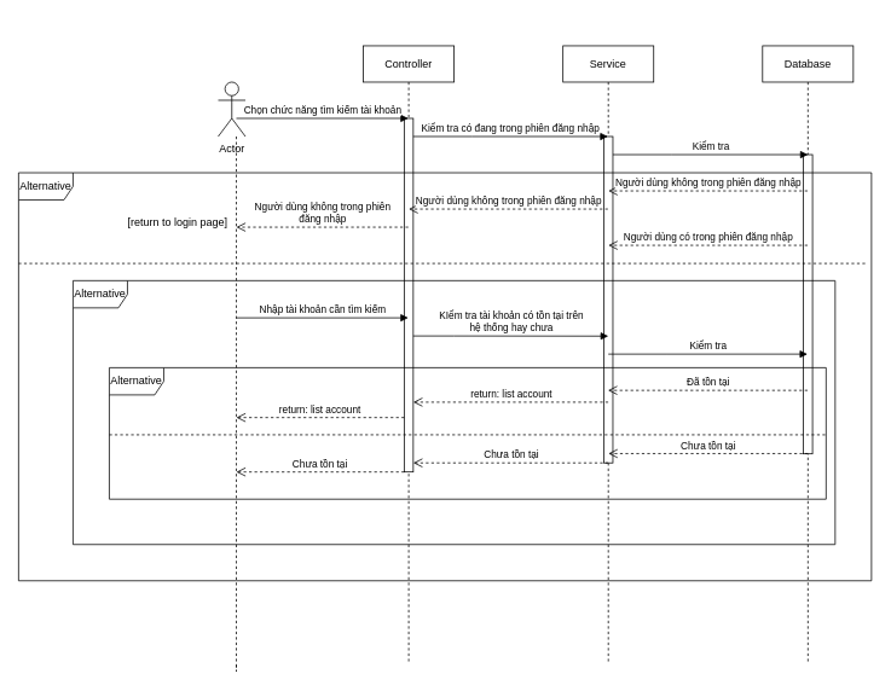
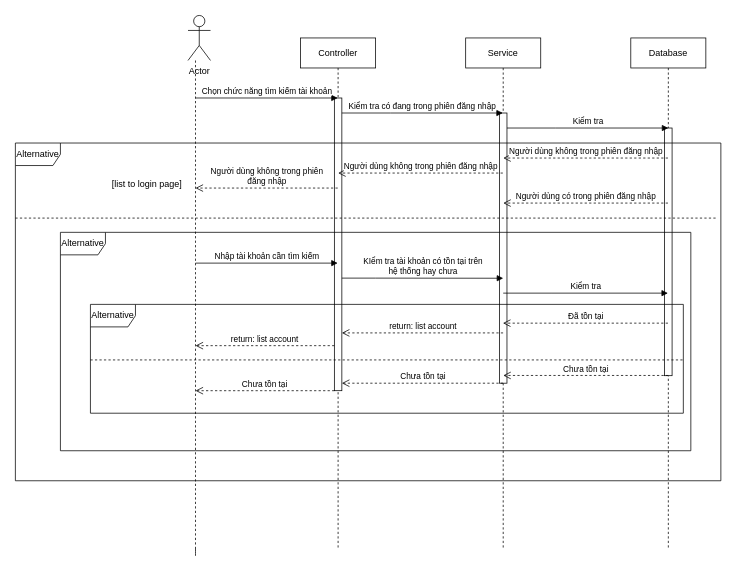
  <mxCell id="0" />
  <mxCell id="1" parent="0" />
  <mxCell id="2" value="Controller" style="shape=umlLifeline;perimeter=lifelinePerimeter;whiteSpace=wrap;html=1;container=1;dropTarget=0;collapsible=0;recursiveResize=0;outlineConnect=0;portConstraint=eastwest;newEdgeStyle={&quot;curved&quot;:0,&quot;rounded&quot;:0};" parent="1" vertex="1"><mxGeometry x="400" y="50" width="100" height="680" as="geometry" /></mxCell>
  <mxCell id="3" value="" style="html=1;points=[[0,0,0,0,5],[0,1,0,0,-5],[1,0,0,0,5],[1,1,0,0,-5]];perimeter=orthogonalPerimeter;outlineConnect=0;targetShapes=umlLifeline;portConstraint=eastwest;newEdgeStyle={&quot;curved&quot;:0,&quot;rounded&quot;:0};" parent="2" vertex="1"><mxGeometry x="45" y="80" width="10" height="390" as="geometry" /></mxCell>
  <mxCell id="4" style="edgeStyle=orthogonalEdgeStyle;rounded=0;orthogonalLoop=1;jettySize=auto;html=1;dashed=1;endArrow=none;startFill=0;" parent="1" source="5" edge="1"><mxGeometry relative="1" as="geometry"><mxPoint x="260" y="730" as="targetPoint" /><Array as="points"><mxPoint x="260" y="740" /><mxPoint x="260" y="740" /></Array></mxGeometry></mxCell>
- <mxCell id="5" value="Actor" style="shape=umlActor;verticalLabelPosition=bottom;verticalAlign=top;html=1;" parent="1" vertex="1"><mxGeometry x="240" y="90" width="30" height="60" as="geometry" /></mxCell>
+ <mxCell id="5" value="Actor" style="shape=umlActor;verticalLabelPosition=bottom;verticalAlign=top;html=1;" parent="1" vertex="1"><mxGeometry x="250" y="20" width="30" height="60" as="geometry" /></mxCell>
  <mxCell id="6" value="Service" style="shape=umlLifeline;perimeter=lifelinePerimeter;whiteSpace=wrap;html=1;container=1;dropTarget=0;collapsible=0;recursiveResize=0;outlineConnect=0;portConstraint=eastwest;newEdgeStyle={&quot;curved&quot;:0,&quot;rounded&quot;:0};" parent="1" vertex="1"><mxGeometry x="620" y="50" width="100" height="680" as="geometry" /></mxCell>
  <mxCell id="7" value="" style="html=1;points=[[0,0,0,0,5],[0,1,0,0,-5],[1,0,0,0,5],[1,1,0,0,-5]];perimeter=orthogonalPerimeter;outlineConnect=0;targetShapes=umlLifeline;portConstraint=eastwest;newEdgeStyle={&quot;curved&quot;:0,&quot;rounded&quot;:0};" parent="6" vertex="1"><mxGeometry x="45" y="100" width="10" height="360" as="geometry" /></mxCell>
  <mxCell id="8" value="Database" style="shape=umlLifeline;perimeter=lifelinePerimeter;whiteSpace=wrap;html=1;container=1;dropTarget=0;collapsible=0;recursiveResize=0;outlineConnect=0;portConstraint=eastwest;newEdgeStyle={&quot;curved&quot;:0,&quot;rounded&quot;:0};" parent="1" vertex="1"><mxGeometry x="840" y="50" width="100" height="680" as="geometry" /></mxCell>
  <mxCell id="9" value="" style="html=1;points=[[0,0,0,0,5],[0,1,0,0,-5],[1,0,0,0,5],[1,1,0,0,-5]];perimeter=orthogonalPerimeter;outlineConnect=0;targetShapes=umlLifeline;portConstraint=eastwest;newEdgeStyle={&quot;curved&quot;:0,&quot;rounded&quot;:0};" parent="8" vertex="1"><mxGeometry x="45" y="120" width="10" height="330" as="geometry" /></mxCell>
  <mxCell id="10" value="Chọn chức năng tìm kiếm tài khoản" style="html=1;verticalAlign=bottom;endArrow=block;curved=0;rounded=0;" parent="1" edge="1"><mxGeometry width="80" relative="1" as="geometry"><mxPoint x="260" y="130" as="sourcePoint" /><mxPoint x="449.5" y="130" as="targetPoint" /><Array as="points" /></mxGeometry></mxCell>
  <mxCell id="11" value="Kiểm tra có đang trong phiên đăng nhập" style="html=1;verticalAlign=bottom;endArrow=block;curved=0;rounded=0;" parent="1" source="3" target="6" edge="1"><mxGeometry width="80" relative="1" as="geometry"><mxPoint x="470" y="150" as="sourcePoint" /><mxPoint x="639.5" y="150" as="targetPoint" /><Array as="points"><mxPoint x="520" y="150" /></Array></mxGeometry></mxCell>
  <mxCell id="12" value="Kiểm tra" style="html=1;verticalAlign=bottom;endArrow=block;curved=0;rounded=0;" parent="1" source="7" edge="1"><mxGeometry width="80" relative="1" as="geometry"><mxPoint x="680" y="170" as="sourcePoint" /><mxPoint x="890" y="170" as="targetPoint" /><Array as="points"><mxPoint x="740" y="170" /></Array></mxGeometry></mxCell>
  <mxCell id="13" value="Người dùng không trong phiên đăng nhập" style="html=1;verticalAlign=bottom;endArrow=open;dashed=1;endSize=8;curved=0;rounded=0;" parent="1" edge="1"><mxGeometry relative="1" as="geometry"><mxPoint x="889.5" y="210" as="sourcePoint" /><mxPoint x="670" y="210" as="targetPoint" /></mxGeometry></mxCell>
  <mxCell id="14" value="Người dùng không trong phiên đăng nhập" style="html=1;verticalAlign=bottom;endArrow=open;dashed=1;endSize=8;curved=0;rounded=0;" parent="1" edge="1"><mxGeometry relative="1" as="geometry"><mxPoint x="669.5" y="230" as="sourcePoint" /><mxPoint x="450" y="230" as="targetPoint" /></mxGeometry></mxCell>
  <mxCell id="15" value="Người dùng không trong phiên&lt;div&gt;đăng nhập&lt;/div&gt;" style="html=1;verticalAlign=bottom;endArrow=open;dashed=1;endSize=8;curved=0;rounded=0;" parent="1" edge="1"><mxGeometry relative="1" as="geometry"><mxPoint x="449.5" y="250" as="sourcePoint" /><mxPoint x="260" y="250" as="targetPoint" /></mxGeometry></mxCell>
  <mxCell id="16" value="Alternative" style="shape=umlFrame;whiteSpace=wrap;html=1;pointerEvents=0;" parent="1" vertex="1"><mxGeometry x="20" y="190" width="940" height="450" as="geometry" /></mxCell>
- <mxCell id="17" value="[return to login page]" style="text;html=1;align=center;verticalAlign=middle;resizable=0;points=[];autosize=1;strokeColor=none;fillColor=none;" parent="1" vertex="1"><mxGeometry x="130" y="230" width="130" height="30" as="geometry" /></mxCell>
+ <mxCell id="17" value="[list to login page]" style="text;html=1;align=center;verticalAlign=middle;resizable=0;points=[];autosize=1;strokeColor=none;fillColor=none;" parent="1" vertex="1"><mxGeometry x="130" y="230" width="130" height="30" as="geometry" /></mxCell>
  <mxCell id="18" value="" style="line;strokeWidth=1;fillColor=none;align=left;verticalAlign=middle;spacingTop=-1;spacingLeft=3;spacingRight=3;rotatable=0;labelPosition=right;points=[];portConstraint=eastwest;strokeColor=inherit;dashed=1;" parent="1" vertex="1"><mxGeometry x="20" y="286" width="935" height="8" as="geometry" /></mxCell>
  <mxCell id="19" value="Người dùng có trong phiên đăng nhập" style="html=1;verticalAlign=bottom;endArrow=open;dashed=1;endSize=8;curved=0;rounded=0;" parent="1" source="8" edge="1"><mxGeometry relative="1" as="geometry"><mxPoint x="750" y="270" as="sourcePoint" /><mxPoint x="670" y="270" as="targetPoint" /></mxGeometry></mxCell>
  <mxCell id="20" value="Alternative" style="shape=umlFrame;whiteSpace=wrap;html=1;pointerEvents=0;" parent="1" vertex="1"><mxGeometry x="80" y="309" width="840" height="291" as="geometry" /></mxCell>
  <mxCell id="21" value="Nhập tài khoản cần tìm kiếm" style="html=1;verticalAlign=bottom;endArrow=block;curved=0;rounded=0;" parent="1" edge="1"><mxGeometry x="0.003" width="80" relative="1" as="geometry"><mxPoint x="260" y="350" as="sourcePoint" /><mxPoint x="449.5" y="350" as="targetPoint" /><Array as="points" /><mxPoint as="offset" /></mxGeometry></mxCell>
  <mxCell id="22" value="KIểm tra tài khoản có tồn tại trên&lt;div&gt;hệ thống hay chưa&lt;/div&gt;" style="html=1;verticalAlign=bottom;endArrow=block;curved=0;rounded=0;entryX=0.5;entryY=0.493;entryDx=0;entryDy=0;entryPerimeter=0;" parent="1" edge="1"><mxGeometry width="80" relative="1" as="geometry"><mxPoint x="455" y="370" as="sourcePoint" /><mxPoint x="670" y="370.17" as="targetPoint" /><Array as="points"><mxPoint x="500" y="370" /></Array></mxGeometry></mxCell>
  <mxCell id="23" value="Kiểm tra" style="html=1;verticalAlign=bottom;endArrow=block;curved=0;rounded=0;" parent="1" edge="1"><mxGeometry width="80" relative="1" as="geometry"><mxPoint x="670" y="390" as="sourcePoint" /><mxPoint x="889.5" y="390" as="targetPoint" /><Array as="points"><mxPoint x="735" y="390" /></Array></mxGeometry></mxCell>
  <mxCell id="24" value="Alternative" style="shape=umlFrame;whiteSpace=wrap;html=1;pointerEvents=0;" parent="1" vertex="1"><mxGeometry x="120" y="405" width="790" height="145" as="geometry" /></mxCell>
  <mxCell id="25" value="Đã tồn tại" style="html=1;verticalAlign=bottom;endArrow=open;dashed=1;endSize=8;curved=0;rounded=0;" parent="1" edge="1"><mxGeometry relative="1" as="geometry"><mxPoint x="889.5" y="430" as="sourcePoint" /><mxPoint x="669.63" y="430" as="targetPoint" /></mxGeometry></mxCell>
  <mxCell id="26" value="return: list account" style="html=1;verticalAlign=bottom;endArrow=open;dashed=1;endSize=8;curved=0;rounded=0;" parent="1" edge="1"><mxGeometry relative="1" as="geometry"><mxPoint x="669.87" y="443" as="sourcePoint" /><mxPoint x="455" y="443" as="targetPoint" /></mxGeometry></mxCell>
  <mxCell id="27" value="return: list account" style="html=1;verticalAlign=bottom;endArrow=open;dashed=1;endSize=8;curved=0;rounded=0;" parent="1" source="3" edge="1"><mxGeometry relative="1" as="geometry"><mxPoint x="420" y="460" as="sourcePoint" /><mxPoint x="260" y="460" as="targetPoint" /></mxGeometry></mxCell>
  <mxCell id="28" value="" style="line;strokeWidth=1;fillColor=none;align=left;verticalAlign=middle;spacingTop=-1;spacingLeft=3;spacingRight=3;rotatable=0;labelPosition=right;points=[];portConstraint=eastwest;strokeColor=inherit;dashed=1;" parent="1" vertex="1"><mxGeometry x="120" y="475" width="790" height="8" as="geometry" /></mxCell>
  <mxCell id="29" value="Chưa tồn tại" style="html=1;verticalAlign=bottom;endArrow=open;dashed=1;endSize=8;curved=0;rounded=0;" parent="1" edge="1"><mxGeometry relative="1" as="geometry"><mxPoint x="889.87" y="499.7" as="sourcePoint" /><mxPoint x="670" y="499.7" as="targetPoint" /></mxGeometry></mxCell>
  <mxCell id="30" value="Chưa tồn tại" style="html=1;verticalAlign=bottom;endArrow=open;dashed=1;endSize=8;curved=0;rounded=0;" parent="1" target="3" edge="1"><mxGeometry relative="1" as="geometry"><mxPoint x="669.87" y="510" as="sourcePoint" /><mxPoint x="460" y="510" as="targetPoint" /></mxGeometry></mxCell>
  <mxCell id="31" value="Chưa tồn tại" style="html=1;verticalAlign=bottom;endArrow=open;dashed=1;endSize=8;curved=0;rounded=0;" parent="1" edge="1"><mxGeometry relative="1" as="geometry"><mxPoint x="445" y="520" as="sourcePoint" /><mxPoint x="260" y="520" as="targetPoint" /></mxGeometry></mxCell>
